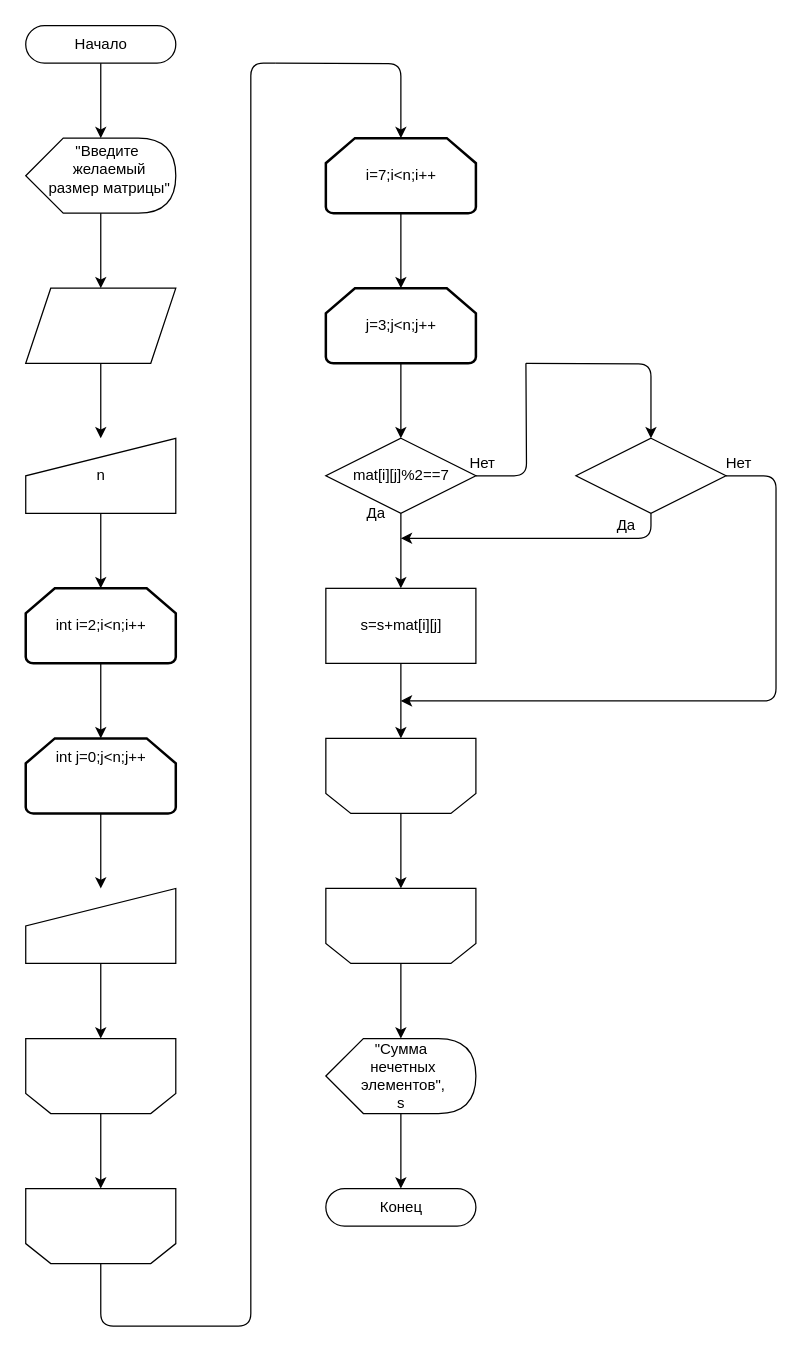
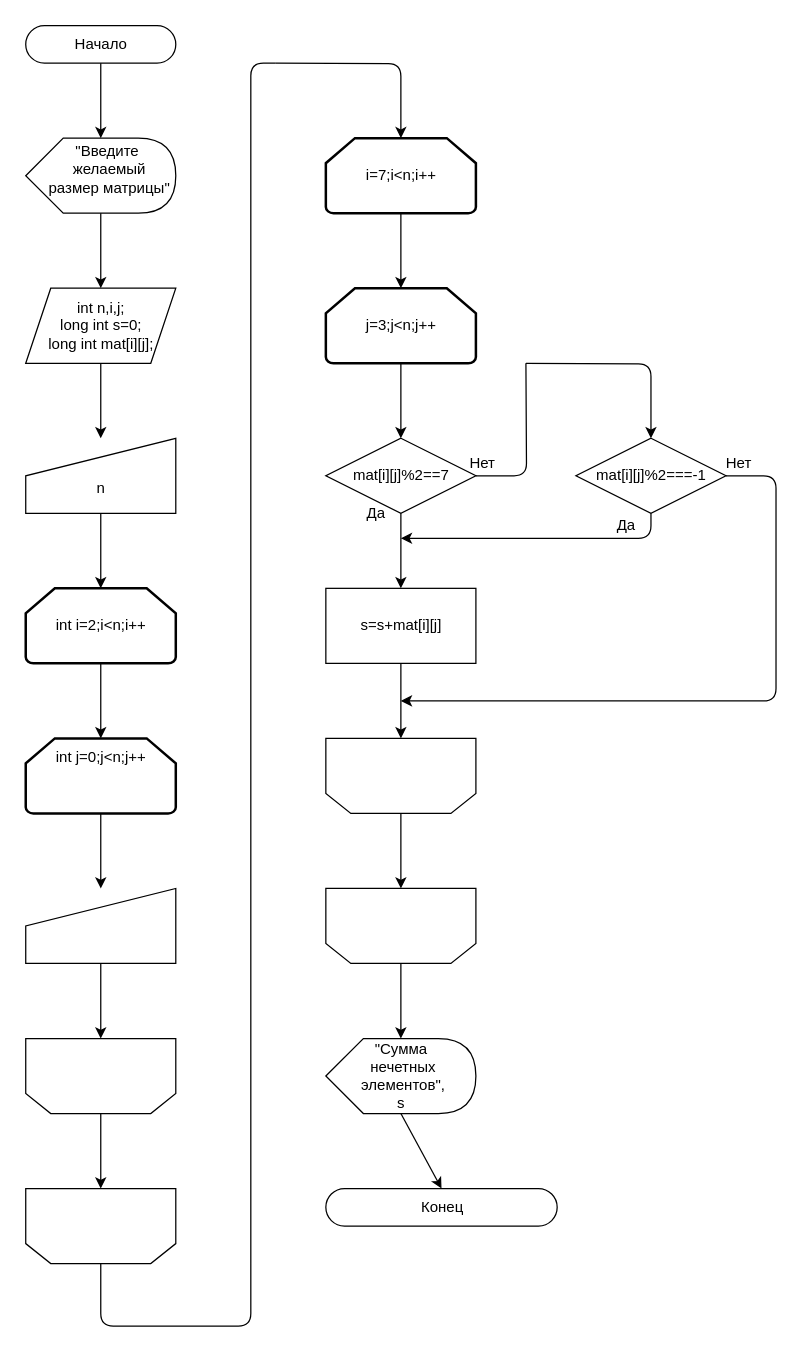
  <mxCell id="0" />
  <mxCell id="1" parent="0" />
  <mxCell id="2" value="" style="html=1;dashed=0;whitespace=wrap;shape=mxgraph.dfd.start" parent="1" vertex="1"><mxGeometry x="20" y="20" width="120" height="30" as="geometry" /></mxCell>
  <mxCell id="3" value="Начало" style="text;html=1;resizable=0;autosize=1;align=center;verticalAlign=middle;points=[];fillColor=none;strokeColor=none;rounded=0;" parent="1" vertex="1"><mxGeometry x="50" y="25" width="60" height="20" as="geometry" /></mxCell>
  <mxCell id="4" value="" style="shape=display;whiteSpace=wrap;html=1;" parent="1" vertex="1"><mxGeometry x="20" y="110" width="120" height="60" as="geometry" /></mxCell>
  <mxCell id="5" value="&quot;Введите&lt;br&gt;&amp;nbsp;желаемый&lt;br&gt;&amp;nbsp;размер&amp;nbsp;матрицы&quot;" style="text;html=1;resizable=0;autosize=1;align=center;verticalAlign=middle;points=[];fillColor=none;strokeColor=none;rounded=0;" parent="1" vertex="1"><mxGeometry x="25" y="110" width="120" height="50" as="geometry" /></mxCell>
  <mxCell id="6" value="" style="endArrow=classic;html=1;edgeStyle=orthogonalEdgeStyle;exitX=0.5;exitY=0.5;exitDx=0;exitDy=15;exitPerimeter=0;entryX=0;entryY=0;entryDx=60;entryDy=0;entryPerimeter=0;" parent="1" source="2" target="4" edge="1"><mxGeometry width="50" height="50" relative="1" as="geometry"><mxPoint x="30" y="70" as="sourcePoint" /><mxPoint x="80" y="100" as="targetPoint" /></mxGeometry></mxCell>
  <mxCell id="7" value="" style="shape=parallelogram;perimeter=parallelogramPerimeter;whiteSpace=wrap;html=1;fixedSize=1;" parent="1" vertex="1"><mxGeometry x="20" y="230" width="120" height="60" as="geometry" /></mxCell>
  <mxCell id="8" value="" style="endArrow=classic;html=1;exitX=0;exitY=0;exitDx=60;exitDy=60;exitPerimeter=0;entryX=0.5;entryY=0;entryDx=0;entryDy=0;" parent="1" source="4" target="7" edge="1"><mxGeometry width="50" height="50" relative="1" as="geometry"><mxPoint x="220" y="260" as="sourcePoint" /><mxPoint x="270" y="210" as="targetPoint" /></mxGeometry></mxCell>
+ <mxCell id="9" value="int n,i,j;&lt;br&gt;long int s=0;&lt;br&gt;long int mat[i][j];" style="text;html=1;resizable=0;autosize=1;align=center;verticalAlign=middle;points=[];fillColor=none;strokeColor=none;rounded=0;" parent="1" vertex="1"><mxGeometry x="30" y="235" width="100" height="50" as="geometry" /></mxCell>
  <mxCell id="10" value="" style="strokeWidth=2;html=1;shape=mxgraph.flowchart.loop_limit;whiteSpace=wrap;direction=east;" parent="1" vertex="1"><mxGeometry x="20" y="470" width="120" height="60" as="geometry" /></mxCell>
  <mxCell id="11" value="int i=2;i&amp;lt;n;i++" style="text;html=1;resizable=0;autosize=1;align=center;verticalAlign=middle;points=[];fillColor=none;strokeColor=none;rounded=0;" parent="1" vertex="1"><mxGeometry x="35" y="490" width="90" height="20" as="geometry" /></mxCell>
  <mxCell id="12" value="" style="strokeWidth=2;html=1;shape=mxgraph.flowchart.loop_limit;whiteSpace=wrap;" parent="1" vertex="1"><mxGeometry x="20" y="590" width="120" height="60" as="geometry" /></mxCell>
  <mxCell id="13" value="int j=0;j&amp;lt;n;j++" style="text;html=1;resizable=0;autosize=1;align=center;verticalAlign=middle;points=[];fillColor=none;strokeColor=none;rounded=0;" parent="1" vertex="1"><mxGeometry x="35" y="595" width="90" height="20" as="geometry" /></mxCell>
  <mxCell id="14" value="" style="shape=manualInput;whiteSpace=wrap;html=1;" parent="1" vertex="1"><mxGeometry x="20" y="350" width="120" height="60" as="geometry" /></mxCell>
  <mxCell id="15" value="" style="endArrow=classic;html=1;exitX=0.5;exitY=1;exitDx=0;exitDy=0;entryX=0.5;entryY=0;entryDx=0;entryDy=0;" parent="1" source="7" target="14" edge="1"><mxGeometry width="50" height="50" relative="1" as="geometry"><mxPoint x="370" y="410" as="sourcePoint" /><mxPoint x="79" y="340" as="targetPoint" /></mxGeometry></mxCell>
  <mxCell id="16" value="" style="shape=manualInput;whiteSpace=wrap;html=1;" parent="1" vertex="1"><mxGeometry x="20" y="710" width="120" height="60" as="geometry" /></mxCell>
- <mxCell id="17" value="n" style="text;html=1;resizable=0;autosize=1;align=center;verticalAlign=middle;points=[];fillColor=none;strokeColor=none;rounded=0;" parent="1" vertex="1"><mxGeometry x="70" y="370" width="20" height="20" as="geometry" /></mxCell>
+ <mxCell id="17" value="n" style="text;html=1;resizable=0;autosize=1;align=center;verticalAlign=middle;points=[];fillColor=none;strokeColor=none;rounded=0;" parent="1" vertex="1"><mxGeometry x="70" y="380" width="20" height="20" as="geometry" /></mxCell>
  <mxCell id="18" value="" style="endArrow=classic;html=1;exitX=0.5;exitY=1;exitDx=0;exitDy=0;entryX=0.5;entryY=0;entryDx=0;entryDy=0;entryPerimeter=0;" parent="1" source="14" target="10" edge="1"><mxGeometry width="50" height="50" relative="1" as="geometry"><mxPoint x="370" y="510" as="sourcePoint" /><mxPoint x="420" y="460" as="targetPoint" /></mxGeometry></mxCell>
  <mxCell id="19" value="" style="shape=loopLimit;whiteSpace=wrap;html=1;direction=west;" parent="1" vertex="1"><mxGeometry x="20" y="830" width="120" height="60" as="geometry" /></mxCell>
  <mxCell id="20" value="" style="shape=loopLimit;whiteSpace=wrap;html=1;direction=west;" parent="1" vertex="1"><mxGeometry x="20" y="950" width="120" height="60" as="geometry" /></mxCell>
  <mxCell id="21" value="" style="endArrow=classic;html=1;exitX=0.5;exitY=1;exitDx=0;exitDy=0;exitPerimeter=0;entryX=0.5;entryY=0;entryDx=0;entryDy=0;entryPerimeter=0;" parent="1" source="10" target="12" edge="1"><mxGeometry width="50" height="50" relative="1" as="geometry"><mxPoint x="230" y="720" as="sourcePoint" /><mxPoint x="280" y="670" as="targetPoint" /></mxGeometry></mxCell>
  <mxCell id="22" value="" style="endArrow=classic;html=1;exitX=0.5;exitY=1;exitDx=0;exitDy=0;exitPerimeter=0;entryX=0.5;entryY=0;entryDx=0;entryDy=0;" parent="1" source="12" target="16" edge="1"><mxGeometry width="50" height="50" relative="1" as="geometry"><mxPoint x="230" y="720" as="sourcePoint" /><mxPoint x="280" y="670" as="targetPoint" /></mxGeometry></mxCell>
  <mxCell id="23" value="" style="endArrow=classic;html=1;exitX=0.5;exitY=1;exitDx=0;exitDy=0;entryX=0.5;entryY=1;entryDx=0;entryDy=0;" parent="1" source="16" target="19" edge="1"><mxGeometry width="50" height="50" relative="1" as="geometry"><mxPoint x="230" y="820" as="sourcePoint" /><mxPoint x="280" y="770" as="targetPoint" /></mxGeometry></mxCell>
  <mxCell id="24" value="" style="endArrow=classic;html=1;exitX=0.5;exitY=0;exitDx=0;exitDy=0;entryX=0.5;entryY=1;entryDx=0;entryDy=0;" parent="1" source="19" target="20" edge="1"><mxGeometry width="50" height="50" relative="1" as="geometry"><mxPoint x="230" y="820" as="sourcePoint" /><mxPoint x="280" y="770" as="targetPoint" /></mxGeometry></mxCell>
  <mxCell id="25" value="" style="endArrow=none;html=1;exitX=0.5;exitY=0;exitDx=0;exitDy=0;edgeStyle=orthogonalEdgeStyle;" parent="1" source="20" edge="1"><mxGeometry width="50" height="50" relative="1" as="geometry"><mxPoint x="260" y="620" as="sourcePoint" /><mxPoint x="220" y="50" as="targetPoint" /><Array as="points"><mxPoint x="80" y="1060" /><mxPoint x="200" y="1060" /><mxPoint x="200" y="50" /></Array></mxGeometry></mxCell>
  <mxCell id="26" value="" style="strokeWidth=2;html=1;shape=mxgraph.flowchart.loop_limit;whiteSpace=wrap;direction=east;" parent="1" vertex="1"><mxGeometry x="260" y="110" width="120" height="60" as="geometry" /></mxCell>
  <mxCell id="27" value="i=7;i&amp;lt;n;i++" style="text;html=1;resizable=0;autosize=1;align=center;verticalAlign=middle;points=[];fillColor=none;strokeColor=none;rounded=0;" parent="1" vertex="1"><mxGeometry x="285" y="130" width="70" height="20" as="geometry" /></mxCell>
  <mxCell id="28" value="" style="strokeWidth=2;html=1;shape=mxgraph.flowchart.loop_limit;whiteSpace=wrap;" parent="1" vertex="1"><mxGeometry x="260" y="230" width="120" height="60" as="geometry" /></mxCell>
  <mxCell id="29" value="j=3;j&amp;lt;n;j++" style="text;html=1;resizable=0;autosize=1;align=center;verticalAlign=middle;points=[];fillColor=none;strokeColor=none;rounded=0;" parent="1" vertex="1"><mxGeometry x="285" y="250" width="70" height="20" as="geometry" /></mxCell>
  <mxCell id="30" value="" style="endArrow=classic;html=1;exitX=0.5;exitY=1;exitDx=0;exitDy=0;exitPerimeter=0;entryX=0.5;entryY=0;entryDx=0;entryDy=0;entryPerimeter=0;" parent="1" source="26" target="28" edge="1"><mxGeometry width="50" height="50" relative="1" as="geometry"><mxPoint x="470" y="360" as="sourcePoint" /><mxPoint x="520" y="310" as="targetPoint" /></mxGeometry></mxCell>
  <mxCell id="31" value="" style="endArrow=classic;html=1;entryX=0.5;entryY=0;entryDx=0;entryDy=0;entryPerimeter=0;edgeStyle=orthogonalEdgeStyle;" parent="1" target="26" edge="1"><mxGeometry width="50" height="50" relative="1" as="geometry"><mxPoint x="220" y="50" as="sourcePoint" /><mxPoint x="350" y="70" as="targetPoint" /></mxGeometry></mxCell>
  <mxCell id="32" value="" style="rhombus;whiteSpace=wrap;html=1;" parent="1" vertex="1"><mxGeometry x="260" y="350" width="120" height="60" as="geometry" /></mxCell>
  <mxCell id="33" value="mat[i][j]%2==7" style="text;html=1;resizable=0;autosize=1;align=center;verticalAlign=middle;points=[];fillColor=none;strokeColor=none;rounded=0;" parent="1" vertex="1"><mxGeometry x="275" y="370" width="90" height="20" as="geometry" /></mxCell>
  <mxCell id="34" value="" style="endArrow=classic;html=1;exitX=0.5;exitY=1;exitDx=0;exitDy=0;exitPerimeter=0;entryX=0.5;entryY=0;entryDx=0;entryDy=0;" parent="1" source="28" target="32" edge="1"><mxGeometry width="50" height="50" relative="1" as="geometry"><mxPoint x="300" y="420" as="sourcePoint" /><mxPoint x="350" y="370" as="targetPoint" /></mxGeometry></mxCell>
  <mxCell id="35" value="" style="rounded=0;whiteSpace=wrap;html=1;" parent="1" vertex="1"><mxGeometry x="260" y="470" width="120" height="60" as="geometry" /></mxCell>
  <mxCell id="36" value="s=s+mat[i][j]" style="text;html=1;resizable=0;autosize=1;align=center;verticalAlign=middle;points=[];fillColor=none;strokeColor=none;rounded=0;" parent="1" vertex="1"><mxGeometry x="280" y="490" width="80" height="20" as="geometry" /></mxCell>
  <mxCell id="37" value="" style="endArrow=classic;html=1;exitX=0.5;exitY=1;exitDx=0;exitDy=0;entryX=0.5;entryY=0;entryDx=0;entryDy=0;" parent="1" source="32" target="35" edge="1"><mxGeometry width="50" height="50" relative="1" as="geometry"><mxPoint x="300" y="420" as="sourcePoint" /><mxPoint x="350" y="370" as="targetPoint" /></mxGeometry></mxCell>
  <mxCell id="38" value="Да" style="text;html=1;resizable=0;autosize=1;align=center;verticalAlign=middle;points=[];fillColor=none;strokeColor=none;rounded=0;" parent="1" vertex="1"><mxGeometry x="285" y="400" width="30" height="20" as="geometry" /></mxCell>
  <mxCell id="39" value="" style="shape=loopLimit;whiteSpace=wrap;html=1;direction=west;" parent="1" vertex="1"><mxGeometry x="260" y="590" width="120" height="60" as="geometry" /></mxCell>
  <mxCell id="40" value="" style="shape=loopLimit;whiteSpace=wrap;html=1;direction=west;" parent="1" vertex="1"><mxGeometry x="260" y="710" width="120" height="60" as="geometry" /></mxCell>
  <mxCell id="41" value="" style="endArrow=classic;html=1;exitX=0.5;exitY=0;exitDx=0;exitDy=0;entryX=0.5;entryY=1;entryDx=0;entryDy=0;" parent="1" source="39" target="40" edge="1"><mxGeometry width="50" height="50" relative="1" as="geometry"><mxPoint x="470" y="580" as="sourcePoint" /><mxPoint x="520" y="530" as="targetPoint" /></mxGeometry></mxCell>
  <mxCell id="42" value="" style="endArrow=classic;html=1;exitX=0.5;exitY=1;exitDx=0;exitDy=0;entryX=0.5;entryY=1;entryDx=0;entryDy=0;" parent="1" source="35" target="39" edge="1"><mxGeometry width="50" height="50" relative="1" as="geometry"><mxPoint x="330" y="660" as="sourcePoint" /><mxPoint x="330" y="720" as="targetPoint" /></mxGeometry></mxCell>
  <mxCell id="43" value="" style="shape=display;whiteSpace=wrap;html=1;" parent="1" vertex="1"><mxGeometry x="260" y="830" width="120" height="60" as="geometry" /></mxCell>
  <mxCell id="44" value="" style="endArrow=classic;html=1;exitX=0.5;exitY=0;exitDx=0;exitDy=0;entryX=0;entryY=0;entryDx=60;entryDy=0;entryPerimeter=0;" parent="1" source="40" target="43" edge="1"><mxGeometry width="50" height="50" relative="1" as="geometry"><mxPoint x="300" y="720" as="sourcePoint" /><mxPoint x="350" y="670" as="targetPoint" /></mxGeometry></mxCell>
  <mxCell id="45" value="&quot;Сумма&lt;br&gt;&amp;nbsp;нечетных&lt;br&gt;&amp;nbsp;элементов&quot;,&lt;br&gt;&amp;nbsp;s&amp;nbsp;" style="text;html=1;resizable=0;autosize=1;align=center;verticalAlign=middle;points=[];fillColor=none;strokeColor=none;rounded=0;" parent="1" vertex="1"><mxGeometry x="275" y="830" width="90" height="60" as="geometry" /></mxCell>
- <mxCell id="46" value="Конец" style="html=1;dashed=0;whitespace=wrap;shape=mxgraph.dfd.start" parent="1" vertex="1"><mxGeometry x="260" y="950" width="120" height="30" as="geometry" /></mxCell>
+ <mxCell id="46" value="Конец" style="html=1;dashed=0;whitespace=wrap;shape=mxgraph.dfd.start" parent="1" vertex="1"><mxGeometry x="260" y="950" width="185" height="30" as="geometry" /></mxCell>
  <mxCell id="47" value="" style="endArrow=classic;html=1;entryX=0.5;entryY=0.5;entryDx=0;entryDy=-15;entryPerimeter=0;" parent="1" target="46" edge="1"><mxGeometry width="50" height="50" relative="1" as="geometry"><mxPoint x="320" y="890" as="sourcePoint" /><mxPoint x="320" y="940" as="targetPoint" /></mxGeometry></mxCell>
  <mxCell id="48" value="" style="rhombus;whiteSpace=wrap;html=1;" parent="1" vertex="1"><mxGeometry x="460" y="350" width="120" height="60" as="geometry" /></mxCell>
  <mxCell id="49" value="Нет" style="text;html=1;resizable=0;autosize=1;align=center;verticalAlign=middle;points=[];fillColor=none;strokeColor=none;rounded=0;" parent="1" vertex="1"><mxGeometry x="365" y="360" width="40" height="20" as="geometry" /></mxCell>
  <mxCell id="50" value="" style="endArrow=none;html=1;exitX=1;exitY=0.5;exitDx=0;exitDy=0;edgeStyle=orthogonalEdgeStyle;" parent="1" source="32" edge="1"><mxGeometry width="50" height="50" relative="1" as="geometry"><mxPoint x="300" y="480" as="sourcePoint" /><mxPoint x="420" y="290" as="targetPoint" /></mxGeometry></mxCell>
  <mxCell id="51" value="" style="endArrow=classic;html=1;entryX=0.5;entryY=0;entryDx=0;entryDy=0;edgeStyle=orthogonalEdgeStyle;" parent="1" target="48" edge="1"><mxGeometry width="50" height="50" relative="1" as="geometry"><mxPoint x="420" y="290" as="sourcePoint" /><mxPoint x="350" y="330" as="targetPoint" /></mxGeometry></mxCell>
  <mxCell id="52" value="" style="endArrow=classic;html=1;exitX=0.5;exitY=1;exitDx=0;exitDy=0;edgeStyle=elbowEdgeStyle;elbow=vertical;" parent="1" source="48" edge="1"><mxGeometry width="50" height="50" relative="1" as="geometry"><mxPoint x="300" y="580" as="sourcePoint" /><mxPoint x="320" y="430" as="targetPoint" /><Array as="points"><mxPoint x="420" y="430" /></Array></mxGeometry></mxCell>
  <mxCell id="53" value="Да" style="text;html=1;resizable=0;autosize=1;align=center;verticalAlign=middle;points=[];fillColor=none;strokeColor=none;rounded=0;" parent="1" vertex="1"><mxGeometry x="485" y="410" width="30" height="20" as="geometry" /></mxCell>
+ <mxCell id="54" value="mat[i][j]%2===-1" style="text;html=1;resizable=0;autosize=1;align=center;verticalAlign=middle;points=[];fillColor=none;strokeColor=none;rounded=0;" parent="1" vertex="1"><mxGeometry x="470" y="370" width="100" height="20" as="geometry" /></mxCell>
  <mxCell id="55" value="" style="endArrow=classic;html=1;exitX=1;exitY=0.5;exitDx=0;exitDy=0;edgeStyle=orthogonalEdgeStyle;" parent="1" source="48" edge="1"><mxGeometry width="50" height="50" relative="1" as="geometry"><mxPoint x="360" y="540" as="sourcePoint" /><mxPoint x="320" y="560" as="targetPoint" /><Array as="points"><mxPoint x="620" y="380" /><mxPoint x="620" y="560" /></Array></mxGeometry></mxCell>
  <mxCell id="56" value="Нет" style="text;html=1;resizable=0;autosize=1;align=center;verticalAlign=middle;points=[];fillColor=none;strokeColor=none;rounded=0;" parent="1" vertex="1"><mxGeometry x="570" y="360" width="40" height="20" as="geometry" /></mxCell>
